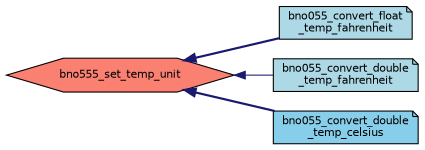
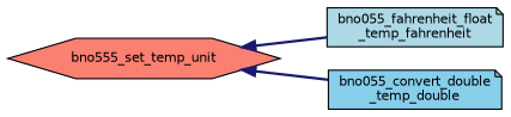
  digraph {
    fontname="DejaVu Sans"
    rankdir=LR
    node [color=black fillcolor=lightblue fontname="DejaVu Sans" fontsize=10 shape=note style=filled]
    edge [color=midnightblue dir=back fontname="DejaVu Sans" fontsize=10 labelfontname=Helvetica labelfontsize=10 style=bold]
    n1 [fillcolor=salmon fontcolor=black height=0.2 label=bno555_set_temp_unit shape=hexagon width=0.4]
-   n2 [height=0.2 label="bno055_convert_float\l_temp_fahrenheit" width=0.4]
-   n3 [height=0.2 label="bno055_convert_double\l_temp_fahrenheit" width=0.4]
-   n4 [fillcolor=skyblue height=0.2 label="bno055_convert_double\l_temp_celsius" width=0.4]
+   n2 [height=0.2 label="bno055_fahrenheit_float\l_temp_fahrenheit" width=0.4]
+   n4 [fillcolor=skyblue height=0.2 label="bno055_convert_double\l_temp_double" width=0.4]
    n1 -> n2
-   n1 -> n3 [style=solid]
    n1 -> n4
  }
